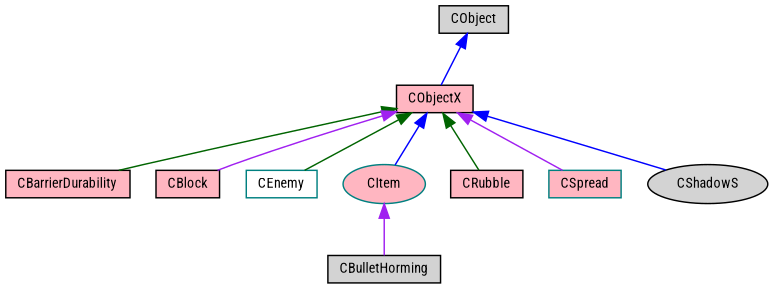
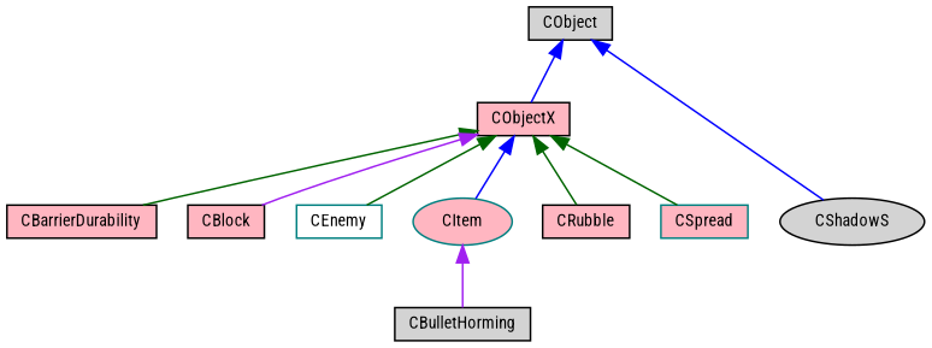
  digraph {
    fontname="Roboto Condensed"
    node [color=black fillcolor=lightpink fontname="Roboto Condensed" fontsize=10 shape=box style=filled]
    edge [color=darkgreen dir=back fontname="Roboto Condensed" fontsize=10 labelfontname=Helvetica labelfontsize=10 style=solid]
    n1 [fontcolor=black height=0.2 label=CObjectX width=0.4]
    n2 [height=0.2 label=CBarrierDurability width=0.4]
    n3 [height=0.2 label=CBlock width=0.4]
    n4 [color=teal fillcolor=white height=0.2 label=CEnemy width=0.4]
    n5 [color=teal height=0.2 label=CItem shape=ellipse width=0.4]
    n6 [height=0.2 label=CRubble width=0.4]
    n7 [fillcolor=lightgrey height=0.2 label=CShadowS shape=ellipse width=0.4]
    n8 [color=teal height=0.2 label=CSpread width=0.4]
    n9 [fillcolor=lightgrey height=0.2 label=CBulletHorming width=0.4]
    n10 [fillcolor=lightgrey height=0.2 label=CObject width=0.4]
    n1 -> n2
    n1 -> n3 [color=purple]
    n1 -> n4
    n1 -> n5 [color=blue]
    n1 -> n6
-   n1 -> n7 [color=blue]
-   n1 -> n8 [color=purple]
+   n10 -> n7 [color=blue]
+   n1 -> n8
    n5 -> n9 [color=purple]
    n10 -> n1 [color=blue]
  }
